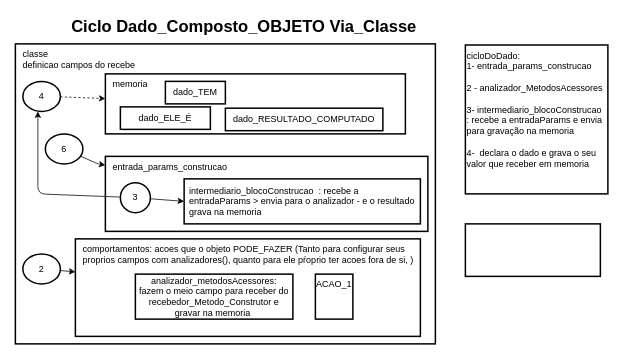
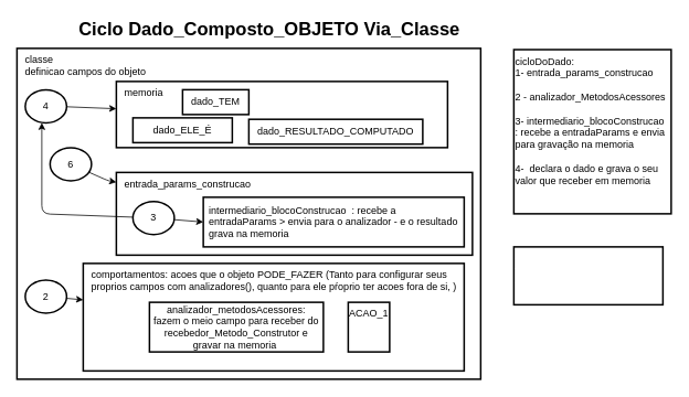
  <mxCell id="0" />
  <mxCell id="1" parent="0" />
- <mxCell id="2" value="classe &lt;br&gt;definicao campos do recebe" style="text;html=1;align=left;verticalAlign=top;rounded=0;strokeColor=default;strokeWidth=2;whiteSpace=wrap;spacingLeft=8;" parent="1" vertex="1"><mxGeometry x="20" y="58" width="560" height="400" as="geometry" /></mxCell>
+ <mxCell id="2" value="classe &lt;br&gt;definicao campos do objeto" style="text;html=1;align=left;verticalAlign=top;rounded=0;strokeColor=default;strokeWidth=2;whiteSpace=wrap;spacingLeft=8;" parent="1" vertex="1"><mxGeometry x="20" y="58" width="560" height="400" as="geometry" /></mxCell>
  <mxCell id="3" value="memoria" style="text;html=1;align=left;verticalAlign=top;rounded=0;strokeColor=default;strokeWidth=2;whiteSpace=wrap;spacingLeft=8;" parent="1" vertex="1"><mxGeometry x="140" y="98" width="400" height="80" as="geometry" /></mxCell>
  <mxCell id="4" value="entrada_params_construcao&amp;nbsp;&lt;br&gt;" style="text;html=1;align=left;verticalAlign=top;rounded=0;strokeColor=default;strokeWidth=2;whiteSpace=wrap;spacingLeft=8;" parent="1" vertex="1"><mxGeometry x="140" y="208" width="430" height="100" as="geometry" /></mxCell>
  <mxCell id="5" value="comportamentos: acoes que o objeto PODE_FAZER (Tanto para configurar seus proprios campos com analizadores(), quanto para ele pŕoprio ter acoes fora de si, )" style="text;html=1;align=left;verticalAlign=top;rounded=0;strokeColor=default;strokeWidth=2;whiteSpace=wrap;spacingLeft=8;" parent="1" vertex="1"><mxGeometry x="100" y="318" width="460" height="130" as="geometry" /></mxCell>
  <mxCell id="6" style="edgeStyle=none;html=1;" parent="1" source="7" target="4" edge="1"><mxGeometry relative="1" as="geometry"><Array as="points"><mxPoint x="130" y="218" /></Array></mxGeometry></mxCell>
  <mxCell id="7" value="6" style="ellipse;whiteSpace=wrap;html=1;strokeColor=default;strokeWidth=2;" parent="1" vertex="1"><mxGeometry x="60" y="178" width="50" height="40" as="geometry" /></mxCell>
  <mxCell id="8" style="edgeStyle=none;html=1;" parent="1" source="9" target="5" edge="1"><mxGeometry relative="1" as="geometry" /></mxCell>
  <mxCell id="9" value="2" style="ellipse;whiteSpace=wrap;html=1;strokeColor=default;strokeWidth=2;" parent="1" vertex="1"><mxGeometry x="30" y="338" width="50" height="40" as="geometry" /></mxCell>
- <mxCell id="10" style="edgeStyle=none;html=1;dashed=1;" parent="1" source="11" target="3" edge="1"><mxGeometry relative="1" as="geometry" /></mxCell>
+ <mxCell id="10" style="edgeStyle=none;html=1;" parent="1" source="11" target="3" edge="1"><mxGeometry relative="1" as="geometry" /></mxCell>
  <mxCell id="11" value="4" style="ellipse;whiteSpace=wrap;html=1;strokeColor=default;strokeWidth=2;" parent="1" vertex="1"><mxGeometry x="30" y="108" width="50" height="40" as="geometry" /></mxCell>
  <mxCell id="12" value="dado_TEM" style="text;html=1;align=center;verticalAlign=middle;whiteSpace=wrap;rounded=0;strokeColor=default;strokeWidth=2;" parent="1" vertex="1"><mxGeometry x="220" y="108" width="80" height="30" as="geometry" /></mxCell>
  <mxCell id="13" value="dado_ELE_É" style="text;html=1;align=center;verticalAlign=middle;whiteSpace=wrap;rounded=0;strokeColor=default;strokeWidth=2;fontSize=12;" parent="1" vertex="1"><mxGeometry x="160" y="142" width="120" height="30" as="geometry" /></mxCell>
  <mxCell id="14" value="&lt;span style=&quot;text-align: left;&quot;&gt;analizador_metodosAcessores:&lt;/span&gt;&lt;br style=&quot;text-align: left;&quot;&gt;&lt;span style=&quot;text-align: left;&quot;&gt;fazem o meio campo para receber do recebedor_Metodo_Construtor e gravar na memoria&amp;nbsp;&lt;/span&gt;" style="text;html=1;align=center;verticalAlign=middle;whiteSpace=wrap;rounded=0;strokeColor=default;strokeWidth=2;" parent="1" vertex="1"><mxGeometry x="180" y="365" width="210" height="60" as="geometry" /></mxCell>
  <mxCell id="15" value="&lt;div style=&quot;&quot;&gt;&lt;span style=&quot;background-color: initial;&quot;&gt;ACAO_1&lt;/span&gt;&lt;/div&gt;" style="text;html=1;align=center;verticalAlign=top;whiteSpace=wrap;rounded=0;strokeColor=default;strokeWidth=2;" parent="1" vertex="1"><mxGeometry x="420" y="365" width="50" height="60" as="geometry" /></mxCell>
  <mxCell id="16" value="cicloDoDado:&lt;br&gt;1- entrada_params_construcao&amp;nbsp;&lt;br&gt;&lt;br&gt;2 - analizador_MetodosAcessores&lt;br&gt;&lt;br&gt;3-&amp;nbsp;intermediario_blocoConstrucao&amp;nbsp; : recebe a entradaParams e envia para gravação na memoria&lt;br&gt;&lt;br&gt;4-&amp;nbsp; declara o dado e grava o seu valor que receber em memoria" style="text;html=1;align=left;verticalAlign=top;whiteSpace=wrap;rounded=0;strokeColor=default;strokeWidth=2;" parent="1" vertex="1"><mxGeometry x="620" y="59.5" width="190" height="198.5" as="geometry" /></mxCell>
  <mxCell id="17" value="Ciclo Dado_Composto_OBJETO Via_Classe" style="text;html=1;strokeColor=none;fillColor=none;align=center;verticalAlign=middle;whiteSpace=wrap;rounded=0;fontStyle=1;fontSize=22;" parent="1" vertex="1"><mxGeometry x="60" y="20" width="530" height="30" as="geometry" /></mxCell>
  <mxCell id="18" value="intermediario_blocoConstrucao&amp;nbsp; : recebe a entradaParams &amp;gt; envia para o analizador - e o resultado grava na memoria" style="text;html=1;align=left;verticalAlign=middle;whiteSpace=wrap;rounded=0;strokeColor=default;strokeWidth=2;spacingLeft=5;" parent="1" vertex="1"><mxGeometry x="245" y="238" width="315" height="60" as="geometry" /></mxCell>
  <mxCell id="19" style="edgeStyle=none;html=1;fontSize=28;" parent="1" source="21" edge="1"><mxGeometry relative="1" as="geometry"><mxPoint x="50" y="148" as="targetPoint" /><Array as="points"><mxPoint x="50" y="258" /></Array></mxGeometry></mxCell>
  <mxCell id="20" style="edgeStyle=none;html=1;entryX=0;entryY=0.5;entryDx=0;entryDy=0;fontSize=28;" parent="1" source="21" target="18" edge="1"><mxGeometry relative="1" as="geometry" /></mxCell>
- <mxCell id="21" value="3" style="ellipse;whiteSpace=wrap;html=1;strokeColor=default;strokeWidth=2;" parent="1" vertex="1"><mxGeometry x="160" y="243" width="40" height="40" as="geometry" /></mxCell>
+ <mxCell id="21" value="3" style="ellipse;whiteSpace=wrap;html=1;strokeColor=default;strokeWidth=2;" parent="1" vertex="1"><mxGeometry x="160" y="243" width="50" height="40" as="geometry" /></mxCell>
  <mxCell id="22" value="dado_RESULTADO_COMPUTADO" style="text;html=1;align=center;verticalAlign=middle;whiteSpace=wrap;rounded=0;strokeColor=default;strokeWidth=2;fontSize=12;" parent="1" vertex="1"><mxGeometry x="300" y="143.75" width="210" height="30" as="geometry" /></mxCell>
  <mxCell id="23" value="&lt;span style=&quot;color: rgb(255, 255, 255);&quot; class=&quot;OYPEnA text-decoration-none text-strikethrough-none&quot;&gt;objetivo: entidade com campos validos e membros de acoes capaz de realizar tarefa&lt;/span&gt;" style="text;html=1;align=left;verticalAlign=top;whiteSpace=wrap;rounded=0;strokeColor=default;strokeWidth=2;" vertex="1" parent="1"><mxGeometry x="620" y="298" width="180" height="70" as="geometry" /></mxCell>
